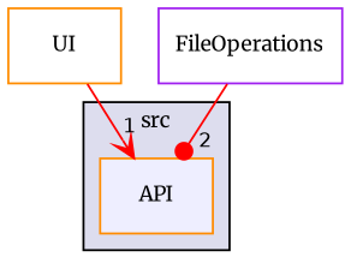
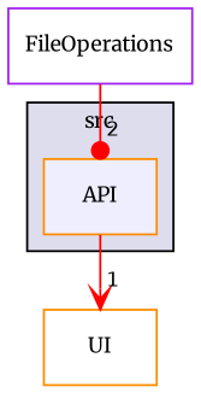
  digraph {
    compound=true
    fontname=Merriweather
    node [color=darkorange fontname=Merriweather fontsize=10 shape=box]
    edge [color=red fontname=Merriweather labeldistance=1.5 labelfontname=Helvetica labelfontsize=10]
    n1 [fillcolor="#eeeeff" label=API pencolor=black style=filled]
    n2 [label=UI]
    n3 [color=purple label=FileOperations]
    subgraph cluster_1 {
      bgcolor="#ddddee"
      fontsize=10
      label=src
      pencolor=black
      n1
    }
-   n2 -> n1 [arrowhead=vee headlabel=1]
+   n1 -> n2 [arrowhead=vee headlabel=1]
    n3 -> n1 [arrowhead=dot headlabel=2]
  }
